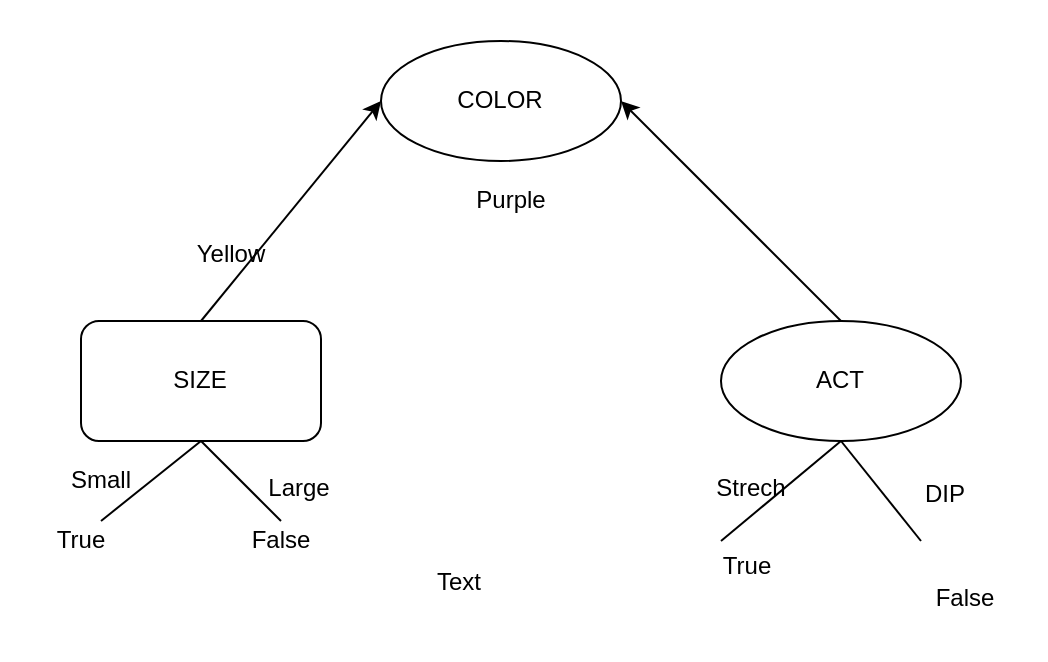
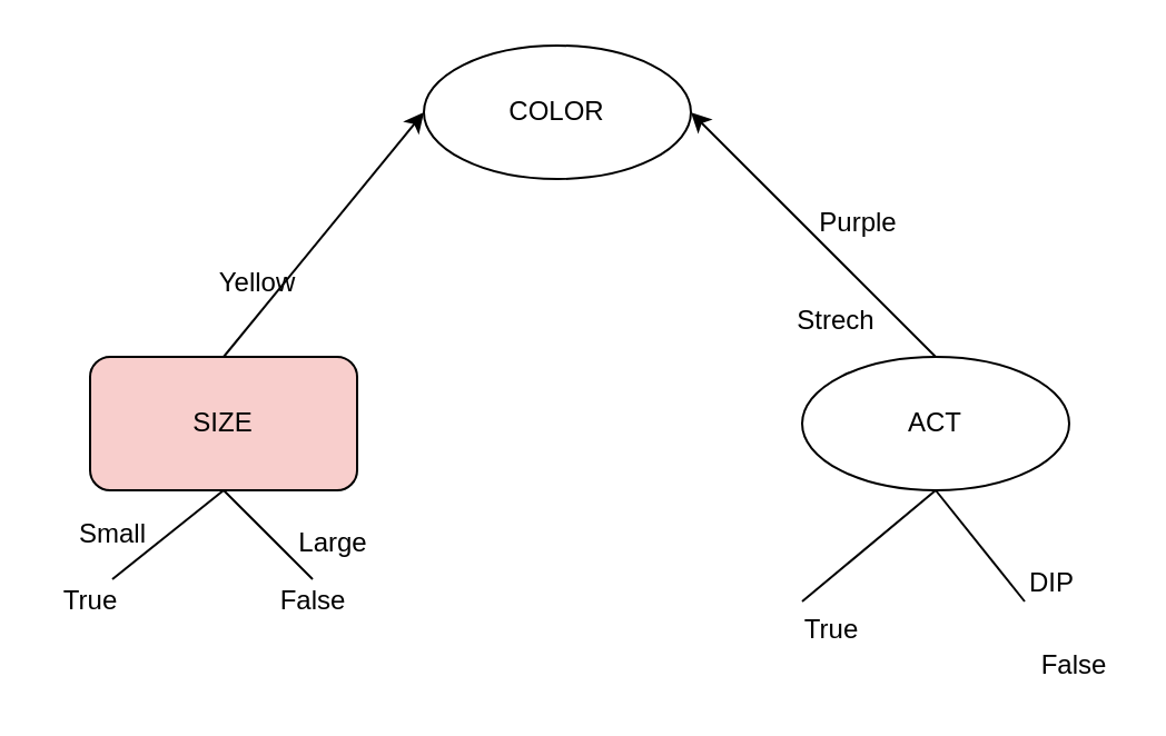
  <mxCell id="0" />
  <mxCell id="1" parent="0" />
  <mxCell id="2" value="COLOR" style="ellipse;whiteSpace=wrap;html=1;" vertex="1" parent="1"><mxGeometry x="190" y="20" width="120" height="60" as="geometry" /></mxCell>
- <mxCell id="3" value="SIZE" style="rounded=1;whiteSpace=wrap;html=1;" vertex="1" parent="1"><mxGeometry x="40" y="160" width="120" height="60" as="geometry" /></mxCell>
+ <mxCell id="3" value="SIZE" style="rounded=1;whiteSpace=wrap;html=1;fillColor=#f8cecc;" vertex="1" parent="1"><mxGeometry x="40" y="160" width="120" height="60" as="geometry" /></mxCell>
  <mxCell id="4" value="ACT" style="ellipse;whiteSpace=wrap;html=1;" vertex="1" parent="1"><mxGeometry x="360" y="160" width="120" height="60" as="geometry" /></mxCell>
  <mxCell id="5" value="" style="endArrow=classic;html=1;entryX=0;entryY=0.5;entryDx=0;entryDy=0;exitX=0.5;exitY=0;exitDx=0;exitDy=0;" edge="1" parent="1" source="3" target="2"><mxGeometry width="50" height="50" relative="1" as="geometry"><mxPoint x="270" y="260" as="sourcePoint" /><mxPoint x="320" y="210" as="targetPoint" /></mxGeometry></mxCell>
  <mxCell id="6" value="" style="endArrow=classic;html=1;entryX=1;entryY=0.5;entryDx=0;entryDy=0;exitX=0.5;exitY=0;exitDx=0;exitDy=0;" edge="1" parent="1" source="4" target="2"><mxGeometry width="50" height="50" relative="1" as="geometry"><mxPoint x="110" y="170" as="sourcePoint" /><mxPoint x="200" y="60" as="targetPoint" /></mxGeometry></mxCell>
  <mxCell id="7" value="" style="endArrow=none;html=1;entryX=0.5;entryY=1;entryDx=0;entryDy=0;" edge="1" parent="1" target="3"><mxGeometry width="50" height="50" relative="1" as="geometry"><mxPoint x="50" y="260" as="sourcePoint" /><mxPoint x="320" y="210" as="targetPoint" /></mxGeometry></mxCell>
  <mxCell id="8" value="" style="endArrow=none;html=1;" edge="1" parent="1"><mxGeometry width="50" height="50" relative="1" as="geometry"><mxPoint x="100" y="220" as="sourcePoint" /><mxPoint x="140" y="260" as="targetPoint" /></mxGeometry></mxCell>
  <mxCell id="9" value="True" style="text;html=1;align=center;verticalAlign=middle;resizable=0;points=[];autosize=1;" vertex="1" parent="1"><mxGeometry x="20" y="260" width="40" height="20" as="geometry" /></mxCell>
  <mxCell id="10" value="Small" style="text;html=1;align=center;verticalAlign=middle;resizable=0;points=[];autosize=1;" vertex="1" parent="1"><mxGeometry x="25" y="230" width="50" height="20" as="geometry" /></mxCell>
  <mxCell id="11" value="False" style="text;html=1;align=center;verticalAlign=middle;resizable=0;points=[];autosize=1;" vertex="1" parent="1"><mxGeometry x="120" y="260" width="40" height="20" as="geometry" /></mxCell>
  <mxCell id="12" value="Large" style="text;html=1;align=center;verticalAlign=middle;resizable=0;points=[];autosize=1;" vertex="1" parent="1"><mxGeometry x="124" y="234" width="50" height="20" as="geometry" /></mxCell>
  <mxCell id="13" value="Yellow" style="text;html=1;align=center;verticalAlign=middle;resizable=0;points=[];autosize=1;" vertex="1" parent="1"><mxGeometry x="90" y="117" width="50" height="20" as="geometry" /></mxCell>
- <mxCell id="14" value="Purple" style="text;html=1;align=center;verticalAlign=middle;resizable=0;points=[];autosize=1;" vertex="1" parent="1"><mxGeometry x="230" y="90" width="50" height="20" as="geometry" /></mxCell>
- <mxCell id="15" value="Text" style="text;html=1;align=center;verticalAlign=middle;resizable=0;points=[];autosize=1;" vertex="1" parent="1"><mxGeometry x="209" y="281" width="40" height="20" as="geometry" /></mxCell>
+ <mxCell id="14" value="Purple" style="text;html=1;align=center;verticalAlign=middle;resizable=0;points=[];autosize=1;" vertex="1" parent="1"><mxGeometry x="360" y="90" width="50" height="20" as="geometry" /></mxCell>
  <mxCell id="16" value="" style="endArrow=none;html=1;entryX=0.5;entryY=1;entryDx=0;entryDy=0;" edge="1" parent="1" target="4"><mxGeometry width="50" height="50" relative="1" as="geometry"><mxPoint x="360" y="270" as="sourcePoint" /><mxPoint x="320" y="210" as="targetPoint" /></mxGeometry></mxCell>
  <mxCell id="17" value="" style="endArrow=none;html=1;entryX=0.5;entryY=1;entryDx=0;entryDy=0;" edge="1" parent="1" target="4"><mxGeometry width="50" height="50" relative="1" as="geometry"><mxPoint x="460" y="270" as="sourcePoint" /><mxPoint x="320" y="210" as="targetPoint" /></mxGeometry></mxCell>
- <mxCell id="18" value="DIP" style="text;html=1;align=center;verticalAlign=middle;resizable=0;points=[];autosize=1;" vertex="1" parent="1"><mxGeometry x="452" y="237" width="40" height="20" as="geometry" /></mxCell>
+ <mxCell id="18" value="DIP" style="text;html=1;align=center;verticalAlign=middle;resizable=0;points=[];autosize=1;" vertex="1" parent="1"><mxGeometry x="452" y="252" width="40" height="20" as="geometry" /></mxCell>
  <mxCell id="19" value="False" style="text;html=1;align=center;verticalAlign=middle;resizable=0;points=[];autosize=1;" vertex="1" parent="1"><mxGeometry x="462" y="289" width="40" height="20" as="geometry" /></mxCell>
- <mxCell id="20" value="Strech" style="text;html=1;align=center;verticalAlign=middle;resizable=0;points=[];autosize=1;" vertex="1" parent="1"><mxGeometry x="350" y="234" width="50" height="20" as="geometry" /></mxCell>
+ <mxCell id="20" value="Strech" style="text;html=1;align=center;verticalAlign=middle;resizable=0;points=[];autosize=1;" vertex="1" parent="1"><mxGeometry x="350" y="134" width="50" height="20" as="geometry" /></mxCell>
  <mxCell id="21" value="True" style="text;html=1;align=center;verticalAlign=middle;resizable=0;points=[];autosize=1;" vertex="1" parent="1"><mxGeometry x="353" y="273" width="40" height="20" as="geometry" /></mxCell>
